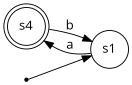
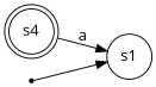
  digraph {
    fontname="Open Sans"
    rankdir=LR
    node [fontname="Open Sans"]
    edge [fontname="Open Sans"]
    n1 [label=s4 shape=doublecircle]
    s1 [shape=circle]
    qi [shape=point]
-   n1 -> s1 [label=b]
-   s1 -> n1 [label=a]
+   n1 -> s1 [label=a]
    qi -> s1
  }
